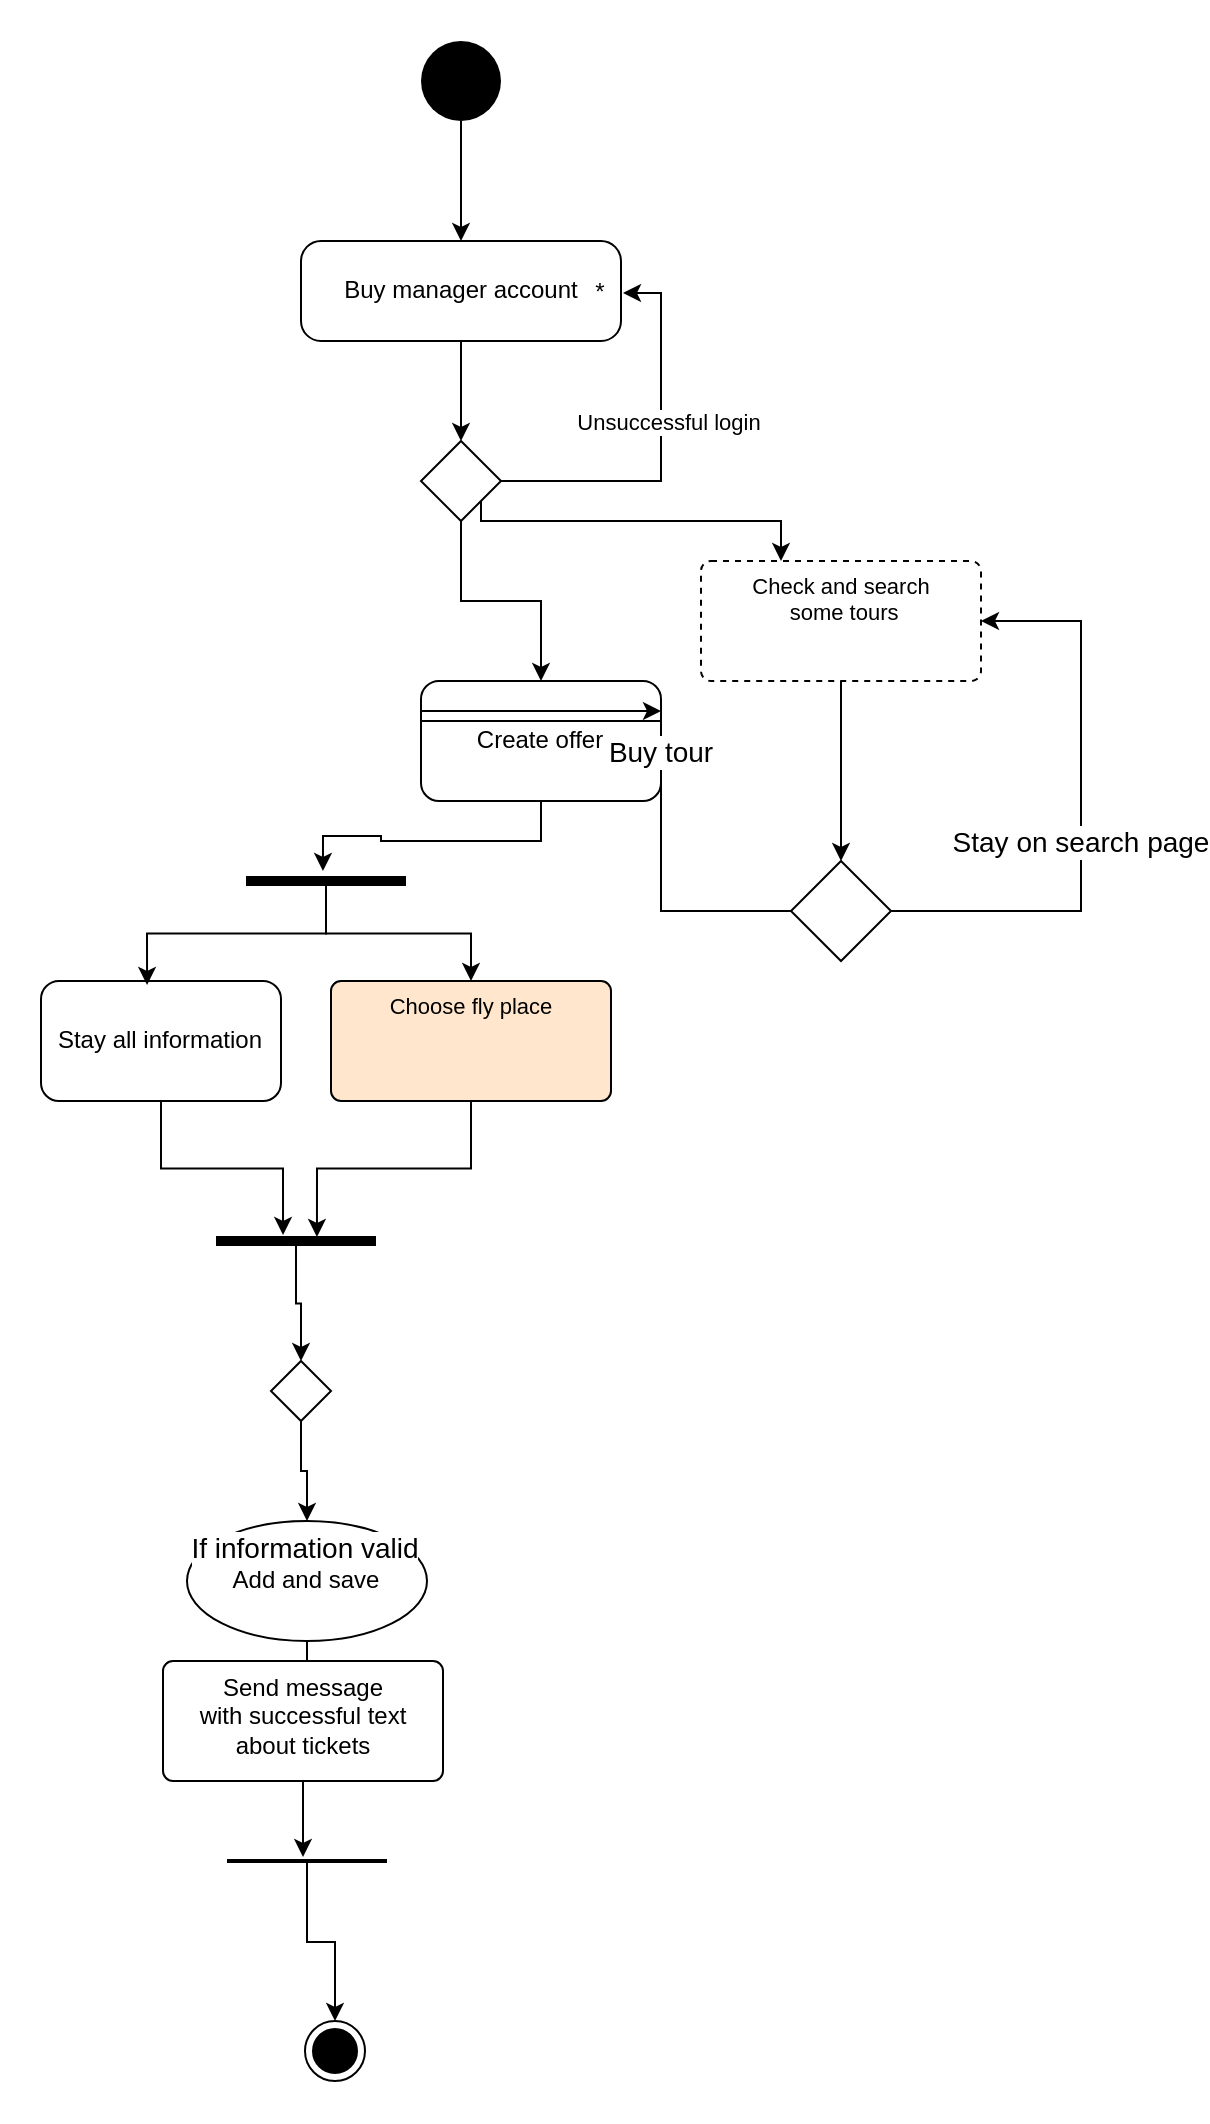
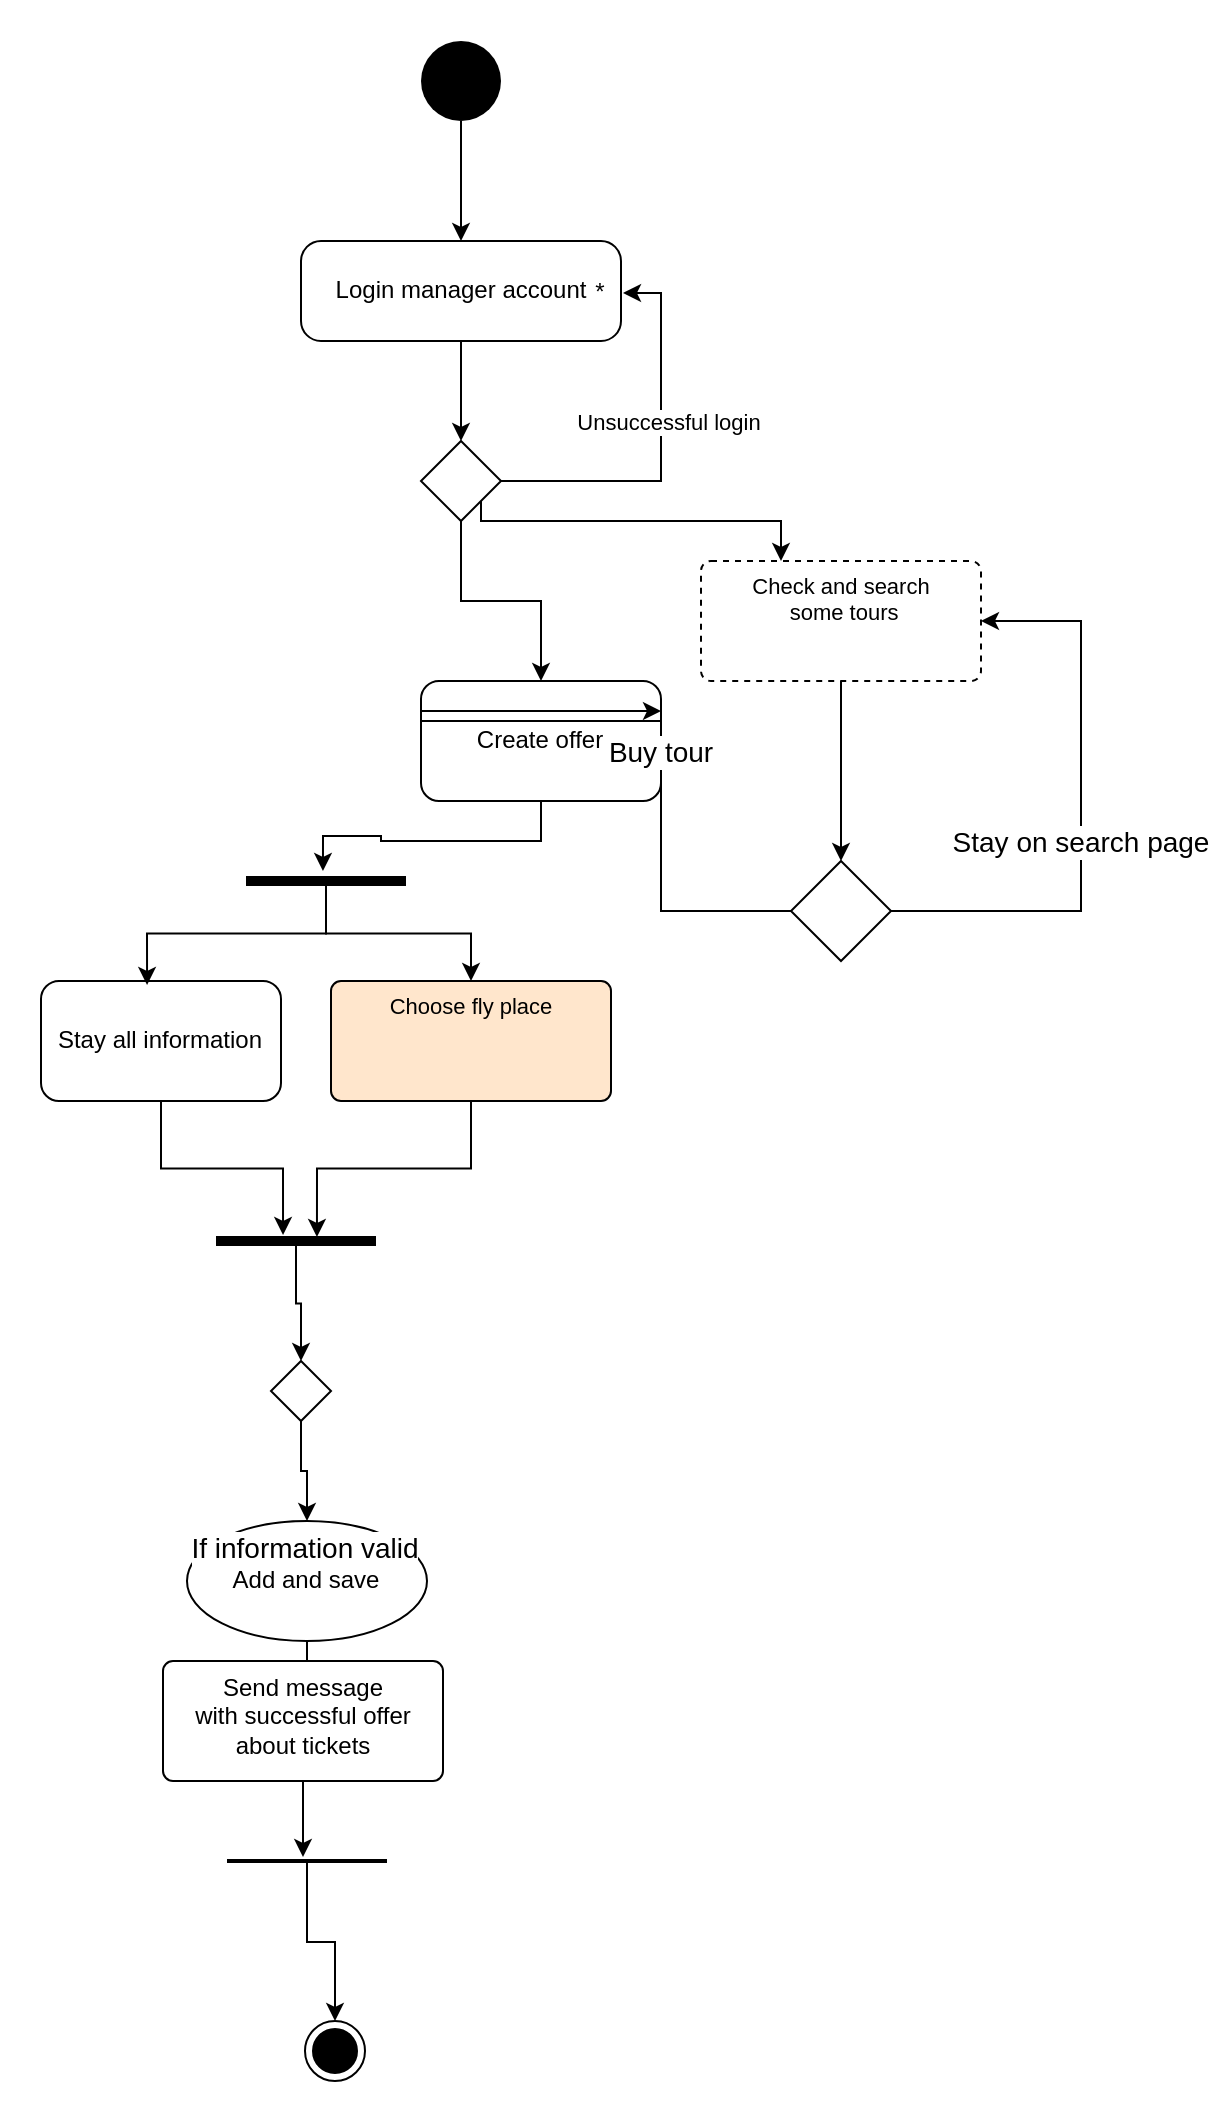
  <mxCell id="0" />
  <mxCell id="1" parent="0" />
  <mxCell id="2" style="edgeStyle=orthogonalEdgeStyle;rounded=0;orthogonalLoop=1;jettySize=auto;html=1;exitX=0.5;exitY=1;exitDx=0;exitDy=0;entryX=0.5;entryY=0;entryDx=0;entryDy=0;" parent="1" source="3" target="5" edge="1"><mxGeometry relative="1" as="geometry" /></mxCell>
  <mxCell id="3" value="" style="ellipse;fillColor=#000000;strokeColor=none;" parent="1" vertex="1"><mxGeometry x="210" y="20" width="40" height="40" as="geometry" /></mxCell>
  <mxCell id="4" style="edgeStyle=orthogonalEdgeStyle;rounded=0;orthogonalLoop=1;jettySize=auto;html=1;exitX=0.5;exitY=1;exitDx=0;exitDy=0;entryX=0.5;entryY=0;entryDx=0;entryDy=0;" parent="1" source="5" target="11" edge="1"><mxGeometry relative="1" as="geometry" /></mxCell>
- <mxCell id="5" value="Buy manager account" style="html=1;dashed=0;rounded=1;absoluteArcSize=1;arcSize=20;verticalAlign=middle;align=center;" parent="1" vertex="1"><mxGeometry x="150" y="120" width="160" height="50" as="geometry" /></mxCell>
+ <mxCell id="5" value="Login manager account" style="html=1;dashed=0;rounded=1;absoluteArcSize=1;arcSize=20;verticalAlign=middle;align=center;" parent="1" vertex="1"><mxGeometry x="150" y="120" width="160" height="50" as="geometry" /></mxCell>
  <mxCell id="6" value="*" style="text;resizeWidth=0;resizeHeight=0;points=[];part=1;verticalAlign=middle;align=center;" parent="5" vertex="1"><mxGeometry x="1" y="0.5" width="20" height="20" relative="1" as="geometry"><mxPoint x="-20" y="-10" as="offset" /></mxGeometry></mxCell>
  <mxCell id="7" style="edgeStyle=orthogonalEdgeStyle;rounded=0;orthogonalLoop=1;jettySize=auto;html=1;exitX=1;exitY=0.5;exitDx=0;exitDy=0;entryX=1.05;entryY=0.55;entryDx=0;entryDy=0;entryPerimeter=0;" parent="1" source="11" target="6" edge="1"><mxGeometry relative="1" as="geometry" /></mxCell>
  <mxCell id="8" value="Unsuccessful login" style="edgeLabel;html=1;align=center;verticalAlign=middle;resizable=0;points=[];" parent="7" vertex="1" connectable="0"><mxGeometry x="0.137" y="-3" relative="1" as="geometry"><mxPoint as="offset" /></mxGeometry></mxCell>
  <mxCell id="9" value="" style="edgeStyle=orthogonalEdgeStyle;rounded=0;orthogonalLoop=1;jettySize=auto;html=1;" parent="1" source="11" target="13" edge="1"><mxGeometry relative="1" as="geometry" /></mxCell>
  <mxCell id="10" style="edgeStyle=orthogonalEdgeStyle;rounded=0;orthogonalLoop=1;jettySize=auto;html=1;exitX=1;exitY=1;exitDx=0;exitDy=0;fontSize=11;" edge="1" parent="1" source="11" target="27"><mxGeometry relative="1" as="geometry"><Array as="points"><mxPoint x="240" y="260" /><mxPoint x="390" y="260" /></Array></mxGeometry></mxCell>
  <mxCell id="11" value="" style="rhombus;" parent="1" vertex="1"><mxGeometry x="210" y="220" width="40" height="40" as="geometry" /></mxCell>
  <mxCell id="12" style="edgeStyle=orthogonalEdgeStyle;rounded=0;orthogonalLoop=1;jettySize=auto;html=1;exitX=0.5;exitY=1;exitDx=0;exitDy=0;entryX=1.5;entryY=0.481;entryDx=0;entryDy=0;entryPerimeter=0;fontSize=14;" edge="1" parent="1" source="13" target="37"><mxGeometry relative="1" as="geometry" /></mxCell>
  <mxCell id="13" value="Create offer" style="whiteSpace=wrap;html=1;glass=0;rounded=1;shadow=0;" parent="1" vertex="1"><mxGeometry x="210" y="340" width="120" height="60" as="geometry" /></mxCell>
  <mxCell id="14" style="edgeStyle=orthogonalEdgeStyle;rounded=0;orthogonalLoop=1;jettySize=auto;html=1;exitX=0.5;exitY=1;exitDx=0;exitDy=0;entryX=-0.1;entryY=0.581;entryDx=0;entryDy=0;entryPerimeter=0;fontSize=14;" edge="1" parent="1" source="15" target="39"><mxGeometry relative="1" as="geometry" /></mxCell>
  <mxCell id="15" value="Stay all information" style="whiteSpace=wrap;html=1;glass=0;rounded=1;shadow=0;" parent="1" vertex="1"><mxGeometry x="20" y="490" width="120" height="60" as="geometry" /></mxCell>
  <mxCell id="16" style="edgeStyle=orthogonalEdgeStyle;rounded=0;orthogonalLoop=1;jettySize=auto;html=1;exitX=0.5;exitY=1;exitDx=0;exitDy=0;fontSize=11;endArrow=none;" edge="1" parent="1" source="17" target="22"><mxGeometry relative="1" as="geometry" /></mxCell>
  <mxCell id="17" value="Add and save" style="ellipse;whiteSpace=wrap;html=1;glass=0;shadow=0;" parent="1" vertex="1"><mxGeometry x="93" y="760" width="120" height="60" as="geometry" /></mxCell>
  <mxCell id="18" style="edgeStyle=orthogonalEdgeStyle;rounded=0;orthogonalLoop=1;jettySize=auto;html=1;fontSize=11;" edge="1" parent="1" source="19" target="20"><mxGeometry relative="1" as="geometry" /></mxCell>
  <mxCell id="19" value="" style="html=1;points=[];perimeter=orthogonalPerimeter;fillColor=#000000;strokeColor=none;rotation=90;" vertex="1" parent="1"><mxGeometry x="152" y="890" width="2" height="80" as="geometry" /></mxCell>
  <mxCell id="20" value="" style="ellipse;html=1;shape=endState;fillColor=#000000;strokeColor=#000000;" vertex="1" parent="1"><mxGeometry x="152" y="1010" width="30" height="30" as="geometry" /></mxCell>
  <mxCell id="21" style="edgeStyle=orthogonalEdgeStyle;rounded=0;orthogonalLoop=1;jettySize=auto;html=1;exitX=0.5;exitY=1;exitDx=0;exitDy=0;entryX=-0.5;entryY=0.525;entryDx=0;entryDy=0;entryPerimeter=0;fontSize=14;" edge="1" parent="1" source="22" target="19"><mxGeometry relative="1" as="geometry" /></mxCell>
- <mxCell id="22" value="&lt;div&gt;Send message &lt;br&gt;&lt;/div&gt;&lt;div&gt;with successful text&lt;/div&gt;&lt;div&gt;about tickets&lt;br&gt;&lt;/div&gt;" style="html=1;align=center;verticalAlign=top;rounded=1;absoluteArcSize=1;arcSize=10;dashed=0;" vertex="1" parent="1"><mxGeometry x="81" y="830" width="140" height="60" as="geometry" /></mxCell>
+ <mxCell id="22" value="&lt;div&gt;Send message &lt;br&gt;&lt;/div&gt;&lt;div&gt;with successful offer&lt;/div&gt;&lt;div&gt;about tickets&lt;br&gt;&lt;/div&gt;" style="html=1;align=center;verticalAlign=top;rounded=1;absoluteArcSize=1;arcSize=10;dashed=0;" vertex="1" parent="1"><mxGeometry x="81" y="830" width="140" height="60" as="geometry" /></mxCell>
  <mxCell id="23" style="edgeStyle=orthogonalEdgeStyle;rounded=0;orthogonalLoop=1;jettySize=auto;html=1;exitX=0.5;exitY=1;exitDx=0;exitDy=0;" edge="1" parent="1" source="25" target="17"><mxGeometry relative="1" as="geometry" /></mxCell>
  <mxCell id="24" value="&lt;font style=&quot;font-size: 14px&quot;&gt;If information valid&lt;/font&gt;" style="edgeLabel;html=1;align=center;verticalAlign=middle;resizable=0;points=[];" vertex="1" connectable="0" parent="23"><mxGeometry x="-0.273" y="2" relative="1" as="geometry"><mxPoint x="-1" y="44" as="offset" /></mxGeometry></mxCell>
  <mxCell id="25" value="" style="rhombus;" vertex="1" parent="1"><mxGeometry x="135" y="680" width="30" height="30" as="geometry" /></mxCell>
  <mxCell id="26" style="edgeStyle=orthogonalEdgeStyle;rounded=0;orthogonalLoop=1;jettySize=auto;html=1;exitX=0.5;exitY=1;exitDx=0;exitDy=0;entryX=0.5;entryY=0;entryDx=0;entryDy=0;fontSize=14;" edge="1" parent="1" source="27" target="34"><mxGeometry relative="1" as="geometry" /></mxCell>
  <mxCell id="27" value="&lt;div&gt;Check and search&lt;/div&gt;&lt;div&gt;&amp;nbsp;some tours&lt;/div&gt;" style="html=1;align=center;verticalAlign=top;rounded=1;absoluteArcSize=1;arcSize=10;dashed=1;fontSize=11;" vertex="1" parent="1"><mxGeometry x="350" y="280" width="140" height="60" as="geometry" /></mxCell>
  <mxCell id="28" style="edgeStyle=orthogonalEdgeStyle;rounded=0;orthogonalLoop=1;jettySize=auto;html=1;entryX=0.1;entryY=0.369;entryDx=0;entryDy=0;entryPerimeter=0;fontSize=14;" edge="1" parent="1" source="29" target="39"><mxGeometry relative="1" as="geometry" /></mxCell>
  <mxCell id="29" value="Choose fly place" style="html=1;align=center;verticalAlign=top;rounded=1;absoluteArcSize=1;arcSize=10;dashed=0;fontSize=11;fillColor=#ffe6cc;" vertex="1" parent="1"><mxGeometry x="165" y="490" width="140" height="60" as="geometry" /></mxCell>
  <mxCell id="30" style="edgeStyle=orthogonalEdgeStyle;rounded=0;orthogonalLoop=1;jettySize=auto;html=1;exitX=0;exitY=0.5;exitDx=0;exitDy=0;entryX=1;entryY=0.25;entryDx=0;entryDy=0;fontSize=14;" edge="1" parent="1" source="34" target="13"><mxGeometry relative="1" as="geometry"><Array as="points"><mxPoint x="330" y="455" /><mxPoint x="330" y="360" /><mxPoint x="210" y="360" /></Array></mxGeometry></mxCell>
  <mxCell id="31" value="Buy tour" style="edgeLabel;html=1;align=center;verticalAlign=middle;resizable=0;points=[];fontSize=14;" vertex="1" connectable="0" parent="30"><mxGeometry x="-0.284" y="1" relative="1" as="geometry"><mxPoint as="offset" /></mxGeometry></mxCell>
  <mxCell id="32" style="edgeStyle=orthogonalEdgeStyle;rounded=0;orthogonalLoop=1;jettySize=auto;html=1;exitX=1;exitY=0.5;exitDx=0;exitDy=0;entryX=1;entryY=0.5;entryDx=0;entryDy=0;fontSize=14;" edge="1" parent="1" source="34" target="27"><mxGeometry relative="1" as="geometry"><Array as="points"><mxPoint x="540" y="455" /><mxPoint x="540" y="310" /></Array></mxGeometry></mxCell>
  <mxCell id="33" value="Stay on search page" style="edgeLabel;html=1;align=center;verticalAlign=middle;resizable=0;points=[];fontSize=14;" vertex="1" connectable="0" parent="32"><mxGeometry x="-0.103" y="1" relative="1" as="geometry"><mxPoint as="offset" /></mxGeometry></mxCell>
  <mxCell id="34" value="" style="rhombus;fontSize=14;" vertex="1" parent="1"><mxGeometry x="395" y="430" width="50" height="50" as="geometry" /></mxCell>
  <mxCell id="35" style="edgeStyle=orthogonalEdgeStyle;rounded=0;orthogonalLoop=1;jettySize=auto;html=1;entryX=0.442;entryY=0.033;entryDx=0;entryDy=0;entryPerimeter=0;fontSize=14;" edge="1" parent="1" source="37" target="15"><mxGeometry relative="1" as="geometry" /></mxCell>
  <mxCell id="36" style="edgeStyle=orthogonalEdgeStyle;rounded=0;orthogonalLoop=1;jettySize=auto;html=1;fontSize=14;" edge="1" parent="1" source="37" target="29"><mxGeometry relative="1" as="geometry" /></mxCell>
  <mxCell id="37" value="" style="html=1;points=[];perimeter=orthogonalPerimeter;fillColor=#000000;strokeColor=none;fontSize=14;rotation=-90;" vertex="1" parent="1"><mxGeometry x="160" y="400" width="5" height="80" as="geometry" /></mxCell>
  <mxCell id="38" style="edgeStyle=orthogonalEdgeStyle;rounded=0;orthogonalLoop=1;jettySize=auto;html=1;fontSize=14;" edge="1" parent="1" source="39" target="25"><mxGeometry relative="1" as="geometry" /></mxCell>
  <mxCell id="39" value="" style="html=1;points=[];perimeter=orthogonalPerimeter;fillColor=#000000;strokeColor=none;fontSize=14;rotation=90;" vertex="1" parent="1"><mxGeometry x="145" y="580" width="5" height="80" as="geometry" /></mxCell>
